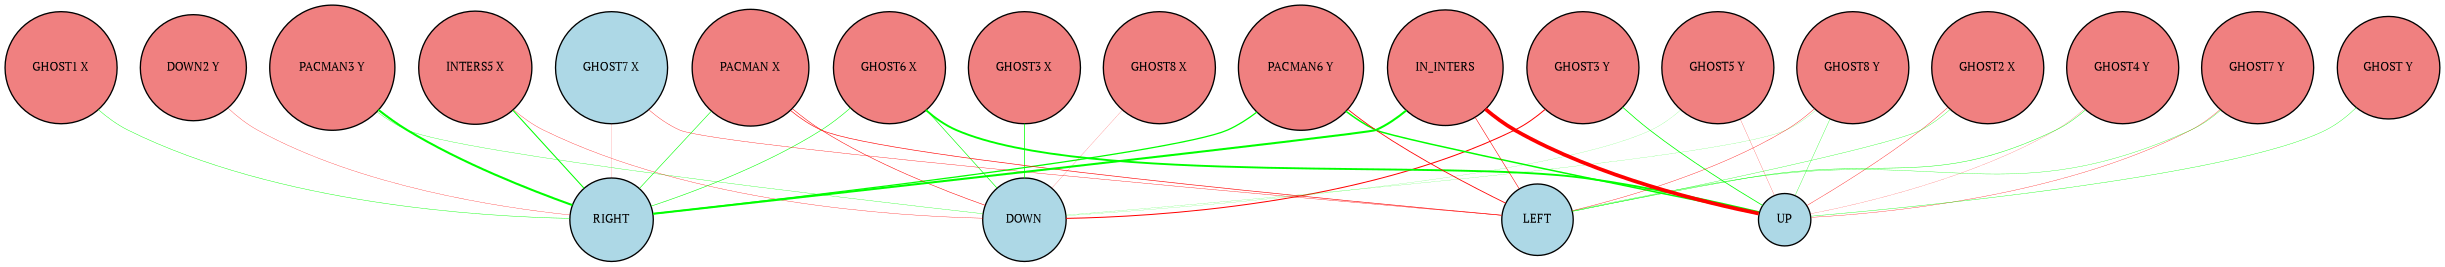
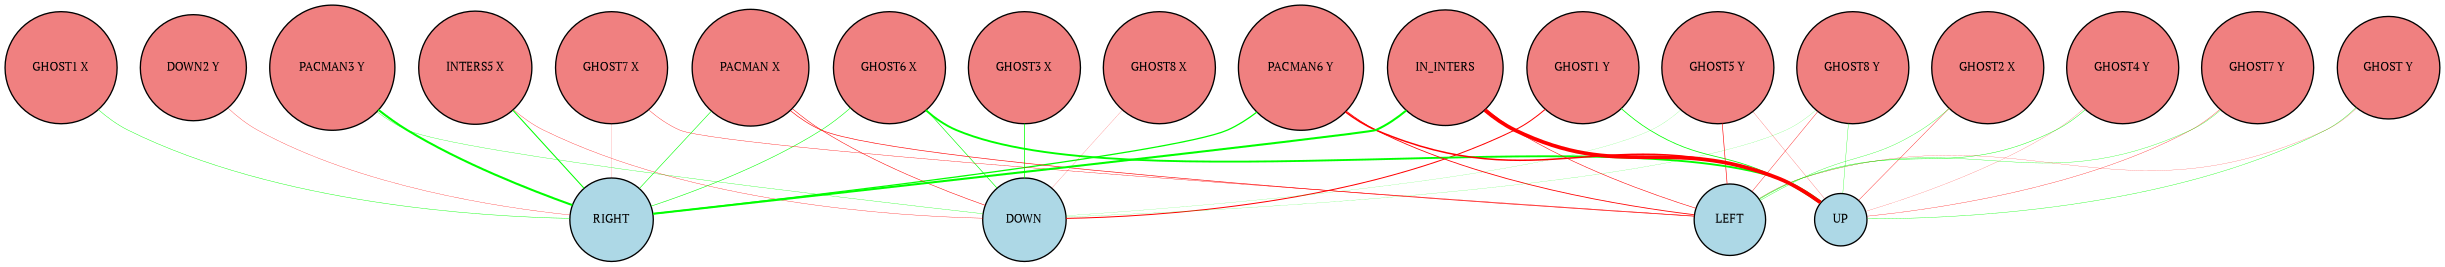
  digraph {
    fontname="PT Serif"
    node [bgcolor=black fillcolor=lightcoral fontname="PT Serif" fontsize=9 shape=circle style=filled]
    edge [arrowhead=none color=green fontname="PT Serif" style=solid]
    "GHOST1 X" [height=0.2 width=0.2]
    RIGHT [fillcolor=lightblue height=0.2 width=0.2]
-   "GHOST1 Y" [height=0.2 width=0.2 label="GHOST3 Y"]
+   "GHOST1 Y" [height=0.2 width=0.2]
    UP [fillcolor=lightblue height=0.2 width=0.2]
    DOWN [fillcolor=lightblue height=0.2 width=0.2]
    "GHOST2 X" [height=0.2 width=0.2]
    LEFT [fillcolor=lightblue height=0.2 width=0.2]
    n8 [height=0.2 label="DOWN2 Y" width=0.2]
    "GHOST3 X" [height=0.2 width=0.2]
    n10 [height=0.2 label="PACMAN3 Y" width=0.2]
    "GHOST4 Y" [height=0.2 width=0.2]
    n12 [height=0.2 label="INTERS5 X" width=0.2]
    "GHOST5 Y" [height=0.2 width=0.2]
    "GHOST6 X" [height=0.2 width=0.2]
    n15 [height=0.2 label="PACMAN6 Y" width=0.2]
-   "GHOST7 X" [fillcolor=lightblue height=0.2 width=0.2]
+   "GHOST7 X" [height=0.2 width=0.2]
    "GHOST7 Y" [height=0.2 width=0.2]
    "GHOST8 X" [height=0.2 width=0.2]
    "GHOST8 Y" [height=0.2 width=0.2]
    "PACMAN X" [height=0.2 width=0.2]
    n21 [height=0.2 label="GHOST Y" width=0.2]
    IN_INTERS [height=0.2 width=0.2]
    "GHOST1 X" -> RIGHT [penwidth=0.31313611204254]
    "GHOST1 Y" -> UP [penwidth=0.574030185314726]
    "GHOST1 Y" -> DOWN [color=red penwidth=0.7483640129510766]
    "GHOST2 X" -> UP [color=red penwidth=0.2727335015974218]
    "GHOST2 X" -> LEFT [penwidth=0.24095166663495532]
    n8 -> RIGHT [color=red penwidth=0.2134326013500012]
    "GHOST3 X" -> DOWN [penwidth=0.5564874125205103]
    n10 -> RIGHT [penwidth=1.5413705161595526]
    n10 -> DOWN [penwidth=0.23573075978133276]
    "GHOST4 Y" -> UP [color=red penwidth=0.12510880751152187]
    "GHOST4 Y" -> LEFT [penwidth=0.3154047240944472]
    n12 -> RIGHT [penwidth=0.7647680594863804]
    n12 -> DOWN [color=red penwidth=0.237334653293066]
    "GHOST5 Y" -> UP [color=red penwidth=0.15199045680532036]
    "GHOST5 Y" -> DOWN [penwidth=0.10463946581146322]
+   "GHOST5 Y" -> LEFT [color=red penwidth=0.4466793794974304]
    "GHOST6 X" -> RIGHT [penwidth=0.40769450117508454]
    "GHOST6 X" -> UP [penwidth=1.4143807207663333]
    "GHOST6 X" -> DOWN [penwidth=0.474310956018811]
    n15 -> RIGHT [penwidth=0.94369024893247]
-   n15 -> UP [penwidth=1.1186352801718336]
+   n15 -> UP [color=red penwidth=1.1186352801718336]
    n15 -> LEFT [color=red penwidth=0.6179273262215449]
    "GHOST7 X" -> RIGHT [color=red penwidth=0.10309440695287027]
    "GHOST7 X" -> LEFT [color=red penwidth=0.26313692681931133]
    "GHOST7 Y" -> UP [color=red penwidth=0.23176609584945157]
    "GHOST7 Y" -> LEFT [penwidth=0.2347013613813027]
    "GHOST8 X" -> DOWN [color=red penwidth=0.12128666924620586]
    "GHOST8 Y" -> UP [penwidth=0.22953670379127106]
    "GHOST8 Y" -> DOWN [penwidth=0.11725938264301375]
    "GHOST8 Y" -> LEFT [color=red penwidth=0.2767672122534975]
    "PACMAN X" -> RIGHT [penwidth=0.4267710374317245]
    "PACMAN X" -> DOWN [color=red penwidth=0.38574402889422243]
    "PACMAN X" -> LEFT [color=red penwidth=0.45408237576561583]
    n21 -> UP [penwidth=0.27149481022559324]
+   n21 -> LEFT [color=red penwidth=0.1331430809406427]
    IN_INTERS -> RIGHT [penwidth=1.5346532703726474]
    IN_INTERS -> UP [color=red penwidth=2.805909578267836]
    IN_INTERS -> LEFT [color=red penwidth=0.4090813531170474]
  }
